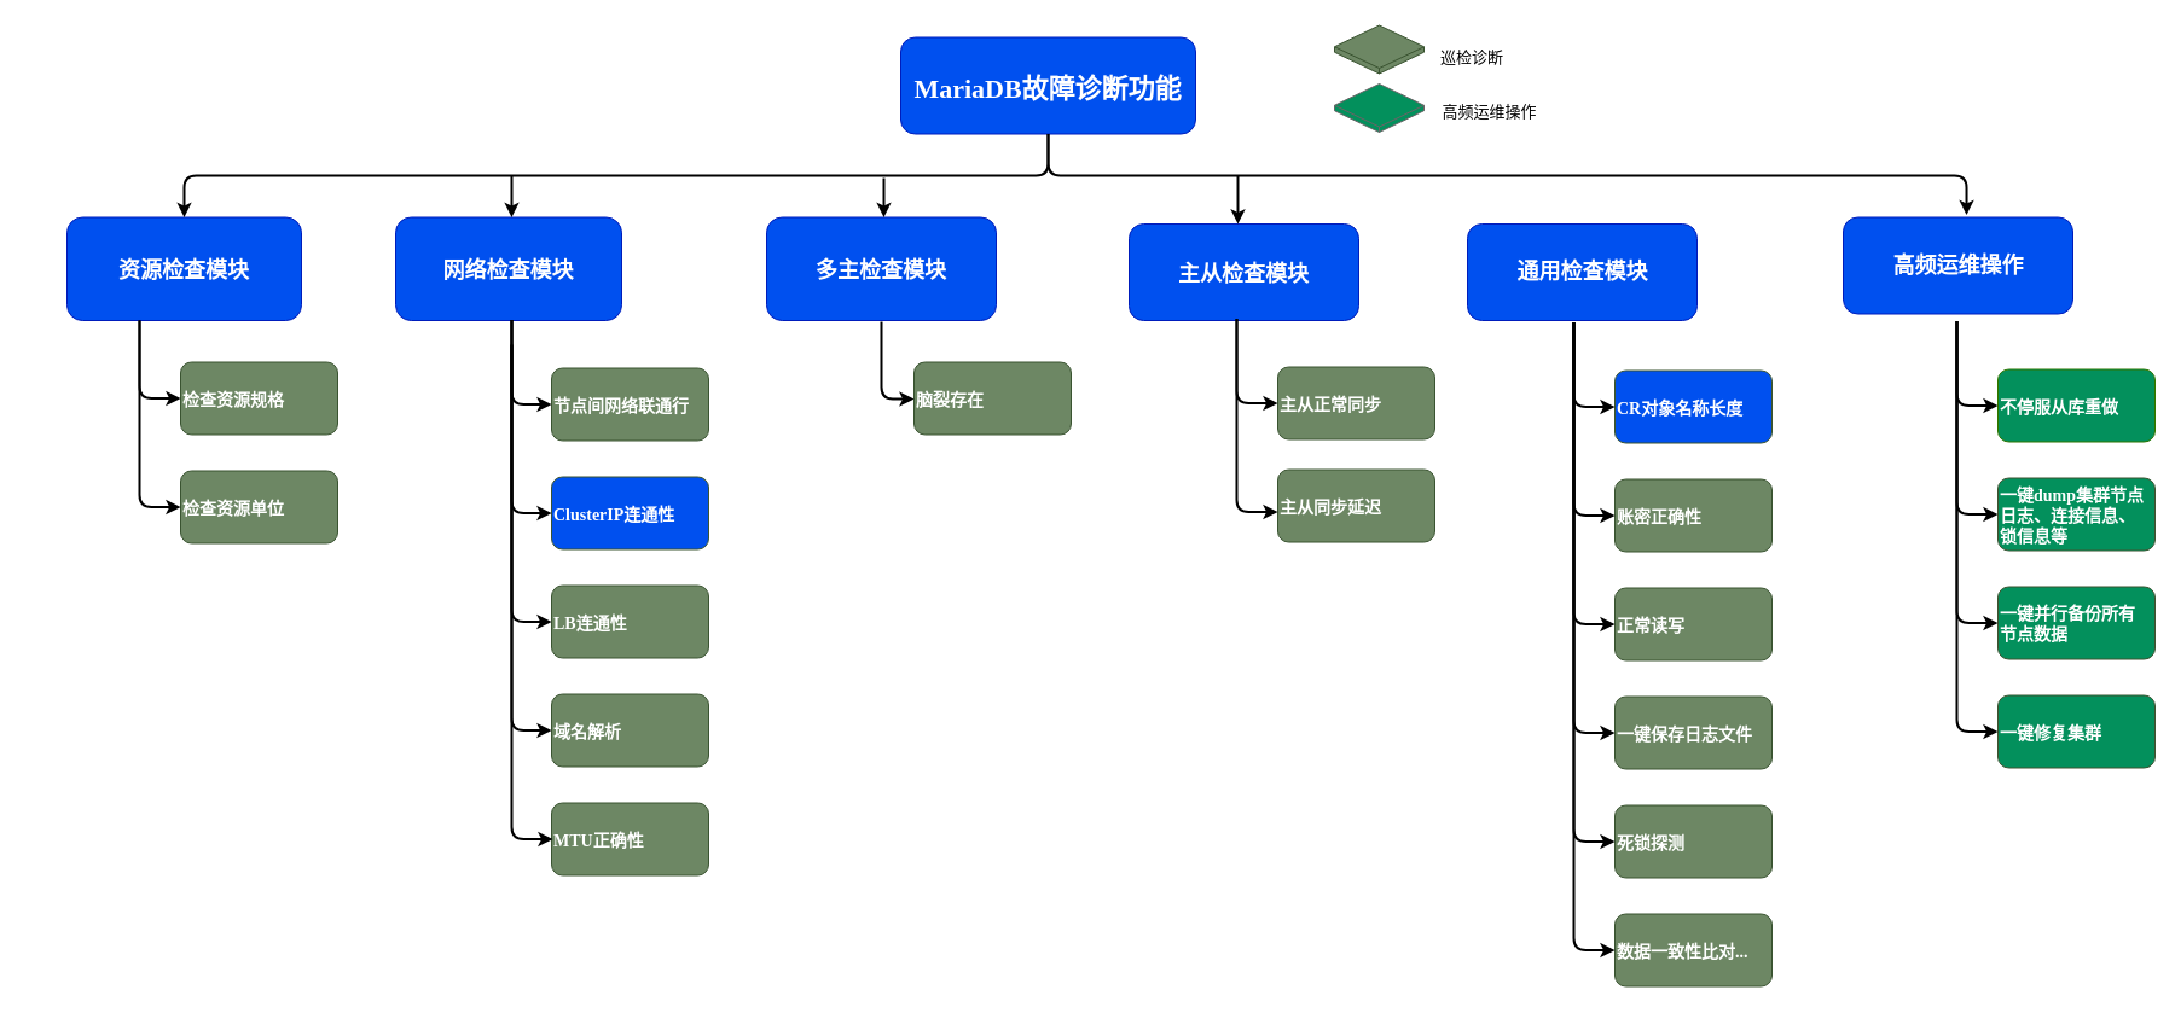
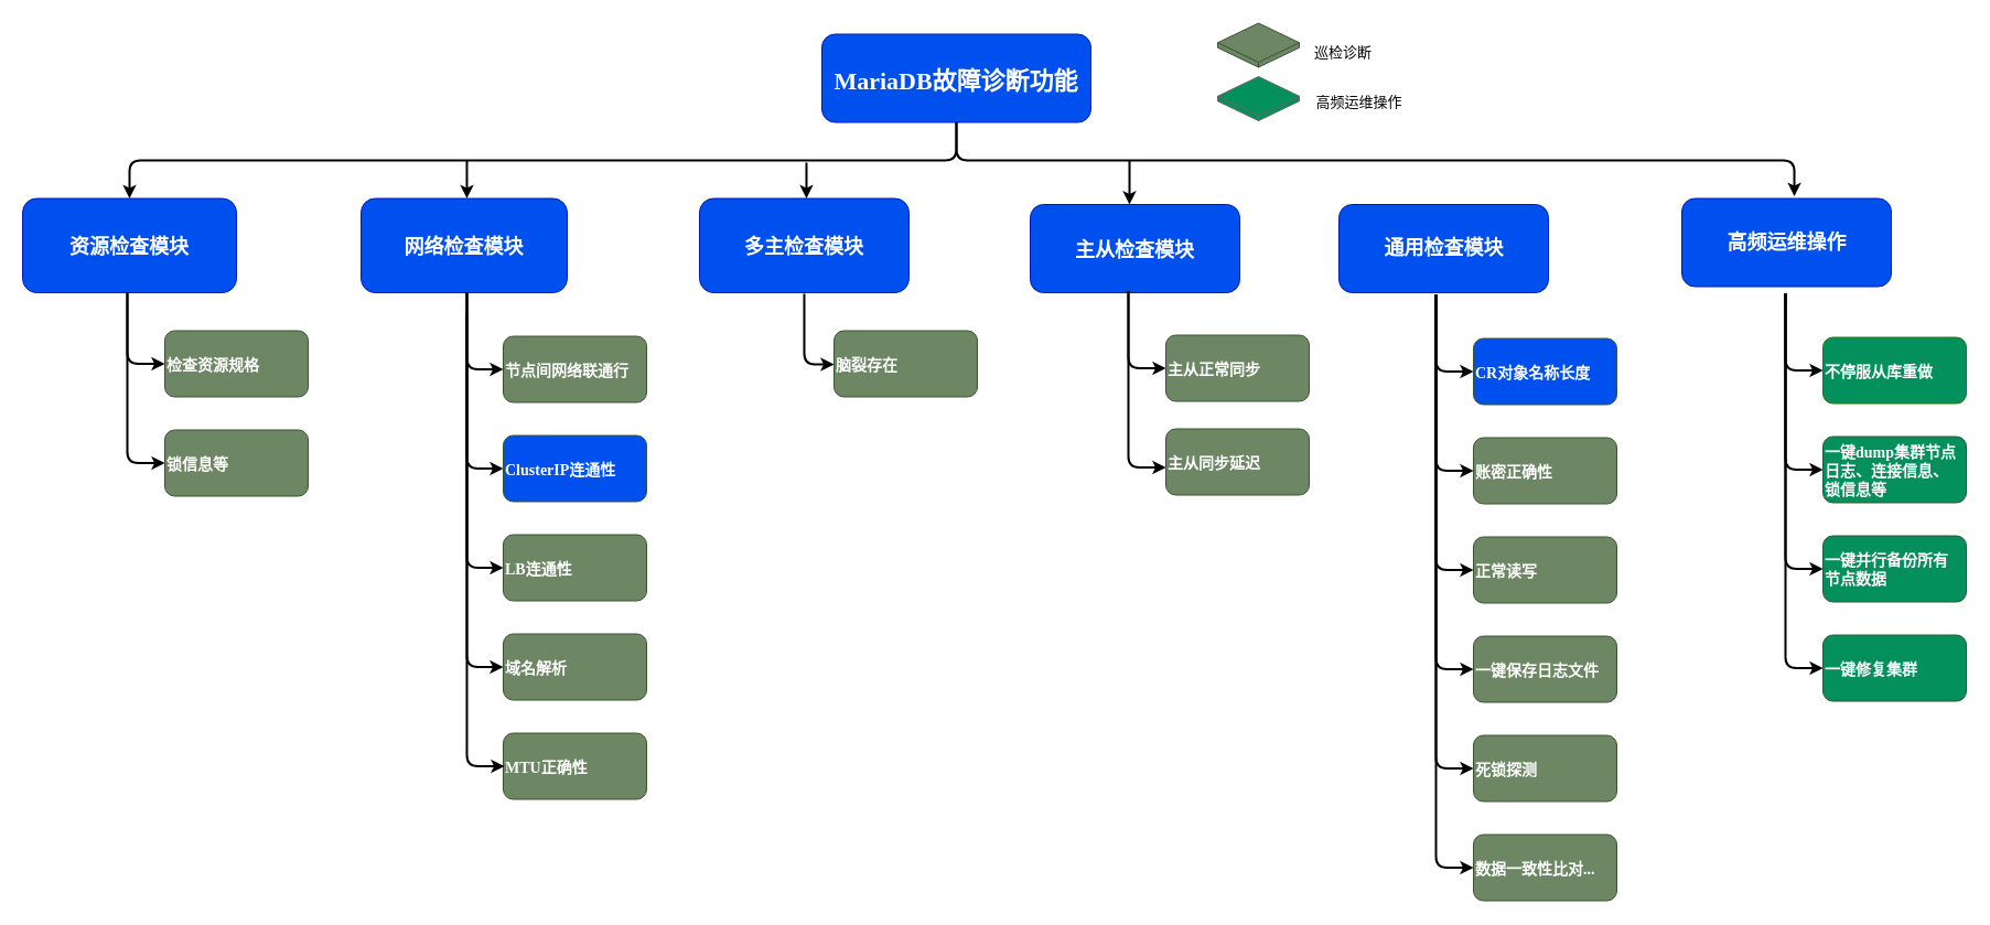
  <mxCell id="0" />
  <mxCell id="1" parent="0" />
  <mxCell id="2" value="MariaDB故障诊断功能" style="rounded=1;fillColor=#0050ef;strokeColor=#001DBC;fontColor=#ffffff;fontStyle=1;fontFamily=Tahoma;fontSize=22;" parent="1" vertex="1"><mxGeometry x="745" y="30.5" width="244" height="80" as="geometry" /></mxCell>
  <mxCell id="3" value="通用检查模块" style="rounded=1;fillColor=#0050ef;strokeColor=#001DBC;fontColor=#ffffff;fontStyle=1;fontFamily=Tahoma;fontSize=18;labelBorderColor=none;labelBackgroundColor=none;spacing=0;html=1;" parent="1" vertex="1"><mxGeometry x="1214" y="185" width="190" height="80" as="geometry" /></mxCell>
  <mxCell id="4" value="" style="edgeStyle=elbowEdgeStyle;elbow=vertical;strokeWidth=2;rounded=1;entryX=0.537;entryY=-0.025;entryDx=0;entryDy=0;entryPerimeter=0;" parent="1" source="2" target="49" edge="1"><mxGeometry x="166" y="92.5" width="100" height="100" as="geometry"><mxPoint x="121" y="159.5" as="sourcePoint" /><mxPoint x="1625" y="177" as="targetPoint" /><Array as="points"><mxPoint x="1304" y="145" /><mxPoint x="844" y="145" /><mxPoint x="1274" y="144" /><mxPoint x="1314" y="154" /></Array></mxGeometry></mxCell>
  <mxCell id="5" value="多主检查模块" style="rounded=1;fillColor=#0050ef;strokeColor=#001DBC;fontColor=#ffffff;fontStyle=1;fontFamily=Tahoma;fontSize=18;" parent="1" vertex="1"><mxGeometry x="634" y="179.5" width="190" height="85.5" as="geometry" /></mxCell>
  <mxCell id="6" value="网络检查模块" style="rounded=1;fillColor=#0050ef;strokeColor=#001DBC;fontColor=#ffffff;fontStyle=1;fontFamily=Tahoma;fontSize=18;" parent="1" vertex="1"><mxGeometry x="327" y="179.5" width="187" height="85.5" as="geometry" /></mxCell>
- <mxCell id="7" value="资源检查模块" style="rounded=1;fillColor=#0050ef;strokeColor=#001DBC;fontStyle=1;fontFamily=Tahoma;fontSize=18;fontColor=#ffffff;" parent="1" vertex="1"><mxGeometry x="55" y="179.5" width="194" height="85.5" as="geometry" /></mxCell>
+ <mxCell id="7" value="资源检查模块" style="rounded=1;fillColor=#0050ef;strokeColor=#001DBC;fontStyle=1;fontFamily=Tahoma;fontSize=18;fontColor=#ffffff;" parent="1" vertex="1"><mxGeometry x="20" y="179.5" width="194" height="85.5" as="geometry" /></mxCell>
  <mxCell id="8" value="检查资源规格" style="rounded=1;fillColor=#6d8764;strokeColor=#3A5431;fontStyle=1;fontFamily=Tahoma;fontSize=14;align=left;fontColor=#ffffff;" parent="1" vertex="1"><mxGeometry x="149" y="299.5" width="130" height="60" as="geometry" /></mxCell>
- <mxCell id="9" value="检查资源单位" style="rounded=1;fillColor=#6d8764;strokeColor=#3A5431;fontStyle=1;fontFamily=Tahoma;fontSize=14;align=left;fontColor=#ffffff;" parent="1" vertex="1"><mxGeometry x="149" y="389.5" width="130" height="60" as="geometry" /></mxCell>
+ <mxCell id="9" value="锁信息等" style="rounded=1;fillColor=#6d8764;strokeColor=#3A5431;fontStyle=1;fontFamily=Tahoma;fontSize=14;align=left;fontColor=#ffffff;" parent="1" vertex="1"><mxGeometry x="149" y="389.5" width="130" height="60" as="geometry" /></mxCell>
  <mxCell id="10" value="" style="edgeStyle=elbowEdgeStyle;elbow=vertical;strokeWidth=2;rounded=1;" parent="1" edge="1"><mxGeometry x="177" y="102.5" width="100" height="100" as="geometry"><mxPoint x="423" y="145" as="sourcePoint" /><mxPoint x="423" y="179.5" as="targetPoint" /></mxGeometry></mxCell>
  <mxCell id="11" value="" style="edgeStyle=elbowEdgeStyle;elbow=vertical;strokeWidth=2;rounded=1;" parent="1" source="2" target="7" edge="1"><mxGeometry x="-194" y="12.5" width="100" height="100" as="geometry"><mxPoint x="-239" y="79.5" as="sourcePoint" /><mxPoint x="-139" y="-20.5" as="targetPoint" /></mxGeometry></mxCell>
  <mxCell id="12" value="" style="edgeStyle=elbowEdgeStyle;elbow=horizontal;strokeWidth=2;rounded=1;" parent="1" source="7" target="8" edge="1"><mxGeometry x="-65" y="12.5" width="100" height="100" as="geometry"><mxPoint x="-110" y="79.5" as="sourcePoint" /><mxPoint x="-10" y="-20.5" as="targetPoint" /><Array as="points"><mxPoint x="115" y="279.5" /></Array></mxGeometry></mxCell>
  <mxCell id="13" value="" style="edgeStyle=elbowEdgeStyle;elbow=horizontal;strokeWidth=2;rounded=1;" parent="1" source="7" target="9" edge="1"><mxGeometry x="-65" y="12.5" width="100" height="100" as="geometry"><mxPoint x="-110" y="79.5" as="sourcePoint" /><mxPoint x="-10" y="-20.5" as="targetPoint" /><Array as="points"><mxPoint x="115" y="319.5" /></Array></mxGeometry></mxCell>
  <mxCell id="14" value="主从检查模块" style="rounded=1;fillColor=#0050ef;strokeColor=#001DBC;fontColor=#ffffff;fontStyle=1;fontFamily=Tahoma;fontSize=18;" parent="1" vertex="1"><mxGeometry x="934" y="185" width="190" height="80" as="geometry" /></mxCell>
  <mxCell id="15" value="节点间网络联通行" style="rounded=1;fillColor=#6d8764;strokeColor=#3A5431;fontStyle=1;fontFamily=Tahoma;fontSize=14;align=left;fontColor=#ffffff;" parent="1" vertex="1"><mxGeometry x="456" y="304.5" width="130" height="60" as="geometry" /></mxCell>
  <mxCell id="16" value="ClusterIP连通性" style="rounded=1;fillColor=#0050ef;strokeColor=#3A5431;fontStyle=1;fontFamily=Tahoma;fontSize=14;align=left;fontColor=#ffffff;" parent="1" vertex="1"><mxGeometry x="456" y="394.5" width="130" height="60" as="geometry" /></mxCell>
  <mxCell id="17" value="LB连通性" style="rounded=1;fillColor=#6d8764;strokeColor=#3A5431;fontStyle=1;fontFamily=Tahoma;fontSize=14;align=left;fontColor=#ffffff;" parent="1" vertex="1"><mxGeometry x="456" y="484.5" width="130" height="60" as="geometry" /></mxCell>
  <mxCell id="18" value="域名解析" style="rounded=1;fillColor=#6d8764;strokeColor=#3A5431;fontStyle=1;fontFamily=Tahoma;fontSize=14;align=left;fontColor=#ffffff;" parent="1" vertex="1"><mxGeometry x="456" y="574.5" width="130" height="60" as="geometry" /></mxCell>
  <mxCell id="19" value="MTU正确性" style="rounded=1;fillColor=#6d8764;strokeColor=#3A5431;fontStyle=1;fontFamily=Tahoma;fontSize=14;align=left;fontColor=#ffffff;" parent="1" vertex="1"><mxGeometry x="456" y="664.5" width="130" height="60" as="geometry" /></mxCell>
  <mxCell id="20" value="" style="edgeStyle=elbowEdgeStyle;elbow=horizontal;strokeWidth=2;rounded=1;" parent="1" target="15" edge="1"><mxGeometry x="243" y="17.5" width="100" height="100" as="geometry"><mxPoint x="423" y="264.5" as="sourcePoint" /><mxPoint x="298" y="-15.5" as="targetPoint" /><Array as="points"><mxPoint x="423" y="284.5" /></Array></mxGeometry></mxCell>
  <mxCell id="21" value="" style="edgeStyle=elbowEdgeStyle;elbow=horizontal;strokeWidth=2;rounded=1;" parent="1" target="16" edge="1"><mxGeometry x="243" y="17.5" width="100" height="100" as="geometry"><mxPoint x="423" y="264.5" as="sourcePoint" /><mxPoint x="298" y="-15.5" as="targetPoint" /><Array as="points"><mxPoint x="423" y="324.5" /></Array></mxGeometry></mxCell>
  <mxCell id="22" value="" style="edgeStyle=elbowEdgeStyle;elbow=horizontal;strokeWidth=2;rounded=1;" parent="1" target="17" edge="1"><mxGeometry x="243" y="17.5" width="100" height="100" as="geometry"><mxPoint x="423" y="264.5" as="sourcePoint" /><mxPoint x="298" y="-15.5" as="targetPoint" /><Array as="points"><mxPoint x="423" y="374.5" /></Array></mxGeometry></mxCell>
  <mxCell id="23" value="" style="edgeStyle=elbowEdgeStyle;elbow=horizontal;strokeWidth=2;rounded=1;" parent="1" target="18" edge="1"><mxGeometry x="243" y="17.5" width="100" height="100" as="geometry"><mxPoint x="423" y="285" as="sourcePoint" /><mxPoint x="298" y="-15.5" as="targetPoint" /><Array as="points"><mxPoint x="423" y="424.5" /></Array></mxGeometry></mxCell>
  <mxCell id="24" value="" style="edgeStyle=elbowEdgeStyle;elbow=horizontal;strokeWidth=2;rounded=1;" parent="1" edge="1"><mxGeometry x="243" y="-72.5" width="100" height="100" as="geometry"><mxPoint x="423" y="285" as="sourcePoint" /><mxPoint x="457" y="694.5" as="targetPoint" /><Array as="points"><mxPoint x="423" y="424.5" /></Array></mxGeometry></mxCell>
  <mxCell id="25" value="脑裂存在" style="rounded=1;fillColor=#6d8764;strokeColor=#3A5431;fontStyle=1;fontFamily=Tahoma;fontSize=14;align=left;fontColor=#ffffff;" parent="1" vertex="1"><mxGeometry x="756" y="299.5" width="130" height="60" as="geometry" /></mxCell>
  <mxCell id="26" value="" style="edgeStyle=elbowEdgeStyle;elbow=horizontal;strokeWidth=2;rounded=1;" parent="1" edge="1"><mxGeometry x="549" y="7.5" width="100" height="100" as="geometry"><mxPoint x="729" y="266" as="sourcePoint" /><mxPoint x="756" y="330" as="targetPoint" /><Array as="points"><mxPoint x="729" y="504.5" /></Array></mxGeometry></mxCell>
  <mxCell id="27" value="主从正常同步" style="rounded=1;fillColor=#6d8764;strokeColor=#3A5431;fontStyle=1;fontFamily=Tahoma;fontSize=14;align=left;fontColor=#ffffff;" parent="1" vertex="1"><mxGeometry x="1057" y="303.5" width="130" height="60" as="geometry" /></mxCell>
  <mxCell id="28" value="主从同步延迟" style="rounded=1;fillColor=#6d8764;strokeColor=#3A5431;fontStyle=1;fontFamily=Tahoma;fontSize=14;align=left;fontColor=#ffffff;" parent="1" vertex="1"><mxGeometry x="1057" y="388.5" width="130" height="60" as="geometry" /></mxCell>
  <mxCell id="29" value="" style="edgeStyle=elbowEdgeStyle;elbow=horizontal;strokeWidth=2;rounded=1;" parent="1" target="27" edge="1"><mxGeometry x="843" y="16.5" width="100" height="100" as="geometry"><mxPoint x="1023" y="263.5" as="sourcePoint" /><mxPoint x="898" y="-16.5" as="targetPoint" /><Array as="points"><mxPoint x="1023" y="283.5" /></Array></mxGeometry></mxCell>
  <mxCell id="30" value="" style="edgeStyle=elbowEdgeStyle;elbow=horizontal;strokeWidth=2;rounded=1;" parent="1" edge="1"><mxGeometry x="843" y="16.5" width="100" height="100" as="geometry"><mxPoint x="1023" y="263.5" as="sourcePoint" /><mxPoint x="1057" y="423.5" as="targetPoint" /><Array as="points"><mxPoint x="1023" y="323.5" /></Array></mxGeometry></mxCell>
  <mxCell id="31" value="CR对象名称长度" style="rounded=1;fillColor=#0050ef;strokeColor=#3A5431;fontStyle=1;fontFamily=Tahoma;fontSize=14;align=left;fontColor=#ffffff;" parent="1" vertex="1"><mxGeometry x="1336" y="306.5" width="130" height="60" as="geometry" /></mxCell>
  <mxCell id="32" value="账密正确性" style="rounded=1;fillColor=#6d8764;strokeColor=#3A5431;fontStyle=1;fontFamily=Tahoma;fontSize=14;align=left;fontColor=#ffffff;" parent="1" vertex="1"><mxGeometry x="1336" y="396.5" width="130" height="60" as="geometry" /></mxCell>
  <mxCell id="33" value="正常读写" style="rounded=1;fillColor=#6d8764;strokeColor=#3A5431;fontStyle=1;fontFamily=Tahoma;fontSize=14;align=left;fontColor=#ffffff;" parent="1" vertex="1"><mxGeometry x="1336" y="486.5" width="130" height="60" as="geometry" /></mxCell>
  <mxCell id="34" value="一键保存日志文件" style="rounded=1;fillColor=#6d8764;strokeColor=#3A5431;fontStyle=1;fontFamily=Tahoma;fontSize=14;align=left;fontColor=#ffffff;" parent="1" vertex="1"><mxGeometry x="1336" y="576.5" width="130" height="60" as="geometry" /></mxCell>
  <mxCell id="35" value="死锁探测" style="rounded=1;fillColor=#6d8764;strokeColor=#3A5431;fontStyle=1;fontFamily=Tahoma;fontSize=14;align=left;fontColor=#ffffff;" parent="1" vertex="1"><mxGeometry x="1336" y="666.5" width="130" height="60" as="geometry" /></mxCell>
  <mxCell id="36" value="数据一致性比对..." style="rounded=1;fillColor=#6d8764;strokeColor=#3A5431;fontStyle=1;fontFamily=Tahoma;fontSize=14;align=left;fontColor=#ffffff;" parent="1" vertex="1"><mxGeometry x="1336" y="756.5" width="130" height="60" as="geometry" /></mxCell>
  <mxCell id="37" value="" style="edgeStyle=elbowEdgeStyle;elbow=horizontal;strokeWidth=2;rounded=1;" parent="1" target="31" edge="1"><mxGeometry x="1122" y="19.5" width="100" height="100" as="geometry"><mxPoint x="1302" y="266.5" as="sourcePoint" /><mxPoint x="1177" y="-13.5" as="targetPoint" /><Array as="points"><mxPoint x="1302" y="286.5" /></Array></mxGeometry></mxCell>
  <mxCell id="38" value="" style="edgeStyle=elbowEdgeStyle;elbow=horizontal;strokeWidth=2;rounded=1;" parent="1" target="32" edge="1"><mxGeometry x="1122" y="19.5" width="100" height="100" as="geometry"><mxPoint x="1302" y="266.5" as="sourcePoint" /><mxPoint x="1177" y="-13.5" as="targetPoint" /><Array as="points"><mxPoint x="1302" y="326.5" /></Array></mxGeometry></mxCell>
  <mxCell id="39" value="" style="edgeStyle=elbowEdgeStyle;elbow=horizontal;strokeWidth=2;rounded=1;" parent="1" target="33" edge="1"><mxGeometry x="1122" y="19.5" width="100" height="100" as="geometry"><mxPoint x="1302" y="266.5" as="sourcePoint" /><mxPoint x="1177" y="-13.5" as="targetPoint" /><Array as="points"><mxPoint x="1302" y="376.5" /></Array></mxGeometry></mxCell>
  <mxCell id="40" value="" style="edgeStyle=elbowEdgeStyle;elbow=horizontal;strokeWidth=2;rounded=1;" parent="1" target="34" edge="1"><mxGeometry x="1122" y="19.5" width="100" height="100" as="geometry"><mxPoint x="1302" y="266.5" as="sourcePoint" /><mxPoint x="1177" y="-13.5" as="targetPoint" /><Array as="points"><mxPoint x="1302" y="426.5" /></Array></mxGeometry></mxCell>
  <mxCell id="41" value="" style="edgeStyle=elbowEdgeStyle;elbow=horizontal;strokeWidth=2;rounded=1;" parent="1" target="35" edge="1"><mxGeometry x="1122" y="19.5" width="100" height="100" as="geometry"><mxPoint x="1302" y="266.5" as="sourcePoint" /><mxPoint x="1177" y="-13.5" as="targetPoint" /><Array as="points"><mxPoint x="1302" y="466.5" /></Array></mxGeometry></mxCell>
  <mxCell id="42" value="" style="edgeStyle=elbowEdgeStyle;elbow=horizontal;strokeWidth=2;rounded=1;" parent="1" target="36" edge="1"><mxGeometry x="1122" y="19.5" width="100" height="100" as="geometry"><mxPoint x="1302" y="266.5" as="sourcePoint" /><mxPoint x="1177" y="-13.5" as="targetPoint" /><Array as="points"><mxPoint x="1302" y="516.5" /></Array></mxGeometry></mxCell>
  <mxCell id="43" value="" style="edgeStyle=elbowEdgeStyle;elbow=vertical;strokeWidth=2;rounded=1;" parent="1" edge="1"><mxGeometry x="485" y="102.5" width="100" height="100" as="geometry"><mxPoint x="731" y="147" as="sourcePoint" /><mxPoint x="731" y="179.5" as="targetPoint" /></mxGeometry></mxCell>
  <mxCell id="44" value="" style="edgeStyle=elbowEdgeStyle;elbow=vertical;strokeWidth=2;rounded=1;" parent="1" edge="1"><mxGeometry x="778" y="108" width="100" height="100" as="geometry"><mxPoint x="1024" y="145" as="sourcePoint" /><mxPoint x="1024" y="185" as="targetPoint" /></mxGeometry></mxCell>
  <mxCell id="45" value="" style="html=1;whiteSpace=wrap;shape=isoCube2;backgroundOutline=1;isoAngle=15;fontSize=18;fillColor=#03905c;gradientColor=none;strokeColor=#666666;rounded=1;" parent="1" vertex="1"><mxGeometry x="1104" y="69" width="74" height="40" as="geometry" /></mxCell>
  <mxCell id="46" value="&lt;font style=&quot;font-size: 13px&quot;&gt;巡检诊断&lt;/font&gt;" style="text;html=1;strokeColor=none;fillColor=none;align=center;verticalAlign=middle;whiteSpace=wrap;rounded=1;fontSize=18;" parent="1" vertex="1"><mxGeometry x="1188" y="30.5" width="60" height="30" as="geometry" /></mxCell>
  <mxCell id="47" value="&lt;span style=&quot;font-size: 13px;&quot;&gt;高频运维操作&lt;/span&gt;" style="text;html=1;strokeColor=none;fillColor=none;align=center;verticalAlign=middle;whiteSpace=wrap;rounded=1;fontSize=18;" parent="1" vertex="1"><mxGeometry x="1190" y="75" width="85" height="32" as="geometry" /></mxCell>
  <mxCell id="48" value="" style="html=1;whiteSpace=wrap;shape=isoCube2;backgroundOutline=1;isoAngle=15;fontSize=18;fillColor=#6d8764;strokeColor=#3A5431;fontColor=#ffffff;rounded=1;" parent="1" vertex="1"><mxGeometry x="1104" y="20.5" width="74" height="40" as="geometry" /></mxCell>
  <mxCell id="49" value="高频运维操作" style="rounded=1;fillColor=#0050ef;strokeColor=#001DBC;fontStyle=1;fontFamily=Tahoma;fontSize=18;labelBorderColor=none;labelBackgroundColor=none;spacing=0;html=1;fontColor=#ffffff;" vertex="1" parent="1"><mxGeometry x="1525" y="179.5" width="190" height="80" as="geometry" /></mxCell>
  <mxCell id="50" value="不停服从库重做" style="rounded=1;fontStyle=1;fontFamily=Tahoma;fontSize=14;align=left;fillColor=#03905c;fontColor=#ffffff;strokeColor=#2D7600;" vertex="1" parent="1"><mxGeometry x="1653" y="305.5" width="130" height="60" as="geometry" /></mxCell>
  <mxCell id="51" value="一键dump集群节点&#10;日志、连接信息、&#10;锁信息等" style="rounded=1;fillColor=#03905c;strokeColor=#3A5431;fontStyle=1;fontFamily=Tahoma;fontSize=14;align=left;fontColor=#ffffff;" vertex="1" parent="1"><mxGeometry x="1653" y="395.5" width="130" height="60" as="geometry" /></mxCell>
  <mxCell id="52" value="一键并行备份所有&#10;节点数据" style="rounded=1;fillColor=#03905c;strokeColor=#3A5431;fontStyle=1;fontFamily=Tahoma;fontSize=14;align=left;fontColor=#ffffff;" vertex="1" parent="1"><mxGeometry x="1653" y="485.5" width="130" height="60" as="geometry" /></mxCell>
  <mxCell id="53" value="一键修复集群" style="rounded=1;fillColor=#03905c;strokeColor=#3A5431;fontStyle=1;fontFamily=Tahoma;fontSize=14;align=left;fontColor=#ffffff;" vertex="1" parent="1"><mxGeometry x="1653" y="575.5" width="130" height="60" as="geometry" /></mxCell>
  <mxCell id="54" value="" style="edgeStyle=elbowEdgeStyle;elbow=horizontal;strokeWidth=2;rounded=1;" edge="1" parent="1" target="50"><mxGeometry x="1439" y="18.5" width="100" height="100" as="geometry"><mxPoint x="1619" y="265.5" as="sourcePoint" /><mxPoint x="1494" y="-14.5" as="targetPoint" /><Array as="points"><mxPoint x="1619" y="285.5" /></Array></mxGeometry></mxCell>
  <mxCell id="55" value="" style="edgeStyle=elbowEdgeStyle;elbow=horizontal;strokeWidth=2;rounded=1;" edge="1" parent="1" target="51"><mxGeometry x="1439" y="18.5" width="100" height="100" as="geometry"><mxPoint x="1619" y="265.5" as="sourcePoint" /><mxPoint x="1494" y="-14.5" as="targetPoint" /><Array as="points"><mxPoint x="1619" y="325.5" /></Array></mxGeometry></mxCell>
  <mxCell id="56" value="" style="edgeStyle=elbowEdgeStyle;elbow=horizontal;strokeWidth=2;rounded=1;" edge="1" parent="1" target="52"><mxGeometry x="1439" y="18.5" width="100" height="100" as="geometry"><mxPoint x="1619" y="265.5" as="sourcePoint" /><mxPoint x="1494" y="-14.5" as="targetPoint" /><Array as="points"><mxPoint x="1619" y="375.5" /></Array></mxGeometry></mxCell>
  <mxCell id="57" value="" style="edgeStyle=elbowEdgeStyle;elbow=horizontal;strokeWidth=2;rounded=1;entryX=0;entryY=0.5;entryDx=0;entryDy=0;" edge="1" parent="1" target="53"><mxGeometry x="1439" y="18.5" width="100" height="100" as="geometry"><mxPoint x="1619" y="265.5" as="sourcePoint" /><mxPoint x="1645" y="607" as="targetPoint" /><Array as="points"><mxPoint x="1619" y="515.5" /></Array></mxGeometry></mxCell>
